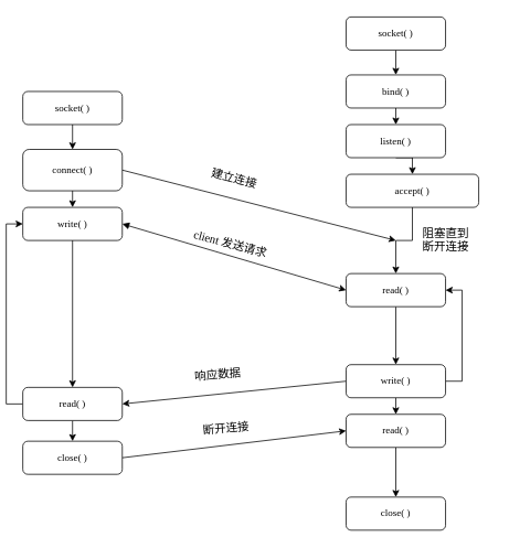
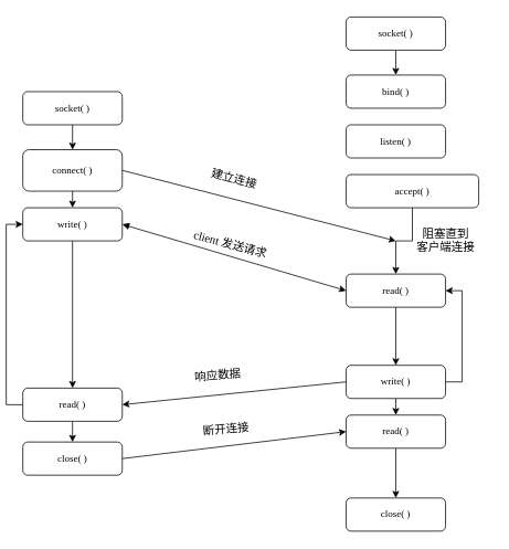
  <mxCell id="0" />
  <mxCell id="1" parent="0" />
  <mxCell id="2" style="edgeStyle=orthogonalEdgeStyle;rounded=0;orthogonalLoop=1;jettySize=auto;html=1;exitX=0.5;exitY=1;exitDx=0;exitDy=0;entryX=0.5;entryY=0;entryDx=0;entryDy=0;" edge="1" parent="1" source="3" target="7"><mxGeometry relative="1" as="geometry" /></mxCell>
  <mxCell id="3" value="socket( )" style="rounded=1;whiteSpace=wrap;html=1;fontFamily=Maple Mono SC NF;" vertex="1" parent="1"><mxGeometry x="410" y="20" width="120" height="40" as="geometry" /></mxCell>
  <mxCell id="4" style="edgeStyle=orthogonalEdgeStyle;rounded=0;orthogonalLoop=1;jettySize=auto;html=1;exitX=0.5;exitY=1;exitDx=0;exitDy=0;fontFamily=Maple Mono SC NF;" edge="1" parent="1" source="5" target="15"><mxGeometry relative="1" as="geometry" /></mxCell>
  <mxCell id="5" value="accept( )" style="rounded=1;whiteSpace=wrap;html=1;fontFamily=Maple Mono SC NF;" vertex="1" parent="1"><mxGeometry x="410" y="210" width="160" height="40" as="geometry" /></mxCell>
- <mxCell id="6" style="edgeStyle=orthogonalEdgeStyle;rounded=0;orthogonalLoop=1;jettySize=auto;html=1;exitX=0.5;exitY=1;exitDx=0;exitDy=0;entryX=0.5;entryY=0;entryDx=0;entryDy=0;" edge="1" parent="1" source="7" target="9"><mxGeometry relative="1" as="geometry" /></mxCell>
  <mxCell id="7" value="bind( )" style="rounded=1;whiteSpace=wrap;html=1;fontFamily=Maple Mono SC NF;" vertex="1" parent="1"><mxGeometry x="410" y="90" width="120" height="40" as="geometry" /></mxCell>
- <mxCell id="8" style="edgeStyle=orthogonalEdgeStyle;rounded=0;orthogonalLoop=1;jettySize=auto;html=1;exitX=0.5;exitY=1;exitDx=0;exitDy=0;entryX=0.5;entryY=0;entryDx=0;entryDy=0;fontFamily=Maple Mono SC NF;" edge="1" parent="1" source="9" target="5"><mxGeometry relative="1" as="geometry" /></mxCell>
  <mxCell id="9" value="listen( )" style="rounded=1;whiteSpace=wrap;html=1;fontFamily=Maple Mono SC NF;" vertex="1" parent="1"><mxGeometry x="410" y="150" width="120" height="40" as="geometry" /></mxCell>
  <mxCell id="10" style="edgeStyle=orthogonalEdgeStyle;rounded=0;orthogonalLoop=1;jettySize=auto;html=1;exitX=1;exitY=0.5;exitDx=0;exitDy=0;entryX=1;entryY=0.5;entryDx=0;entryDy=0;fontFamily=Maple Mono SC NF;" edge="1" parent="1" source="13" target="15"><mxGeometry relative="1" as="geometry" /></mxCell>
  <mxCell id="11" style="edgeStyle=orthogonalEdgeStyle;rounded=0;orthogonalLoop=1;jettySize=auto;html=1;exitX=0.5;exitY=1;exitDx=0;exitDy=0;entryX=0.5;entryY=0;entryDx=0;entryDy=0;fontFamily=Maple Mono SC NF;" edge="1" parent="1" source="13" target="17"><mxGeometry relative="1" as="geometry" /></mxCell>
  <mxCell id="12" style="rounded=0;orthogonalLoop=1;jettySize=auto;html=1;exitX=0;exitY=0.5;exitDx=0;exitDy=0;entryX=1;entryY=0.5;entryDx=0;entryDy=0;" edge="1" parent="1" source="13" target="25"><mxGeometry relative="1" as="geometry" /></mxCell>
  <mxCell id="13" value="write( )" style="rounded=1;whiteSpace=wrap;html=1;fontFamily=Maple Mono SC NF;" vertex="1" parent="1"><mxGeometry x="410" y="440" width="120" height="40" as="geometry" /></mxCell>
  <mxCell id="14" style="edgeStyle=orthogonalEdgeStyle;rounded=0;orthogonalLoop=1;jettySize=auto;html=1;exitX=0.5;exitY=1;exitDx=0;exitDy=0;entryX=0.5;entryY=0;entryDx=0;entryDy=0;fontFamily=Maple Mono SC NF;" edge="1" parent="1" source="15" target="13"><mxGeometry relative="1" as="geometry" /></mxCell>
  <mxCell id="15" value="read( )" style="rounded=1;whiteSpace=wrap;html=1;fontFamily=Maple Mono SC NF;" vertex="1" parent="1"><mxGeometry x="410" y="330" width="120" height="40" as="geometry" /></mxCell>
  <mxCell id="16" style="edgeStyle=orthogonalEdgeStyle;rounded=0;orthogonalLoop=1;jettySize=auto;html=1;exitX=0.5;exitY=1;exitDx=0;exitDy=0;entryX=0.5;entryY=0;entryDx=0;entryDy=0;fontFamily=Maple Mono SC NF;" edge="1" parent="1" source="17" target="18"><mxGeometry relative="1" as="geometry" /></mxCell>
  <mxCell id="17" value="read( )" style="rounded=1;whiteSpace=wrap;html=1;fontFamily=Maple Mono SC NF;" vertex="1" parent="1"><mxGeometry x="410" y="500" width="120" height="40" as="geometry" /></mxCell>
  <mxCell id="18" value="close( )" style="rounded=1;whiteSpace=wrap;html=1;fontFamily=Maple Mono SC NF;" vertex="1" parent="1"><mxGeometry x="410" y="600" width="120" height="40" as="geometry" /></mxCell>
  <mxCell id="19" style="edgeStyle=orthogonalEdgeStyle;rounded=0;orthogonalLoop=1;jettySize=auto;html=1;exitX=0.5;exitY=1;exitDx=0;exitDy=0;entryX=0.5;entryY=0;entryDx=0;entryDy=0;" edge="1" parent="1" source="20" target="28"><mxGeometry relative="1" as="geometry" /></mxCell>
  <mxCell id="20" value="&lt;font&gt;socket( )&lt;/font&gt;" style="rounded=1;whiteSpace=wrap;html=1;fontFamily=Maple Mono SC NF;" vertex="1" parent="1"><mxGeometry x="20" y="110" width="120" height="40" as="geometry" /></mxCell>
  <mxCell id="21" style="rounded=0;orthogonalLoop=1;jettySize=auto;html=1;exitX=1;exitY=0.5;exitDx=0;exitDy=0;entryX=0;entryY=0.5;entryDx=0;entryDy=0;" edge="1" parent="1" source="22" target="17"><mxGeometry relative="1" as="geometry" /></mxCell>
  <mxCell id="22" value="close( )" style="rounded=1;whiteSpace=wrap;html=1;fontFamily=Maple Mono SC NF;" vertex="1" parent="1"><mxGeometry x="20" y="532.5" width="120" height="40" as="geometry" /></mxCell>
  <mxCell id="23" style="edgeStyle=orthogonalEdgeStyle;rounded=0;orthogonalLoop=1;jettySize=auto;html=1;exitX=0.5;exitY=1;exitDx=0;exitDy=0;entryX=0.5;entryY=0;entryDx=0;entryDy=0;" edge="1" parent="1" source="25" target="22"><mxGeometry relative="1" as="geometry" /></mxCell>
  <mxCell id="24" style="edgeStyle=orthogonalEdgeStyle;rounded=0;orthogonalLoop=1;jettySize=auto;html=1;exitX=0;exitY=0.5;exitDx=0;exitDy=0;entryX=0;entryY=0.5;entryDx=0;entryDy=0;" edge="1" parent="1" source="25" target="31"><mxGeometry relative="1" as="geometry" /></mxCell>
  <mxCell id="25" value="read( )" style="rounded=1;whiteSpace=wrap;html=1;fontFamily=Maple Mono SC NF;" vertex="1" parent="1"><mxGeometry x="20" y="467.5" width="120" height="40" as="geometry" /></mxCell>
  <mxCell id="26" style="edgeStyle=orthogonalEdgeStyle;rounded=0;orthogonalLoop=1;jettySize=auto;html=1;exitX=0.5;exitY=1;exitDx=0;exitDy=0;entryX=0.5;entryY=0;entryDx=0;entryDy=0;" edge="1" parent="1" source="28" target="31"><mxGeometry relative="1" as="geometry" /></mxCell>
  <mxCell id="27" style="rounded=0;orthogonalLoop=1;jettySize=auto;html=1;exitX=1;exitY=0.5;exitDx=0;exitDy=0;" edge="1" parent="1" source="28"><mxGeometry relative="1" as="geometry"><mxPoint x="470" y="290" as="targetPoint" /></mxGeometry></mxCell>
  <mxCell id="28" value="connect( )" style="rounded=1;whiteSpace=wrap;html=1;fontFamily=Maple Mono SC NF;" vertex="1" parent="1"><mxGeometry x="20" y="180" width="120" height="50" as="geometry" /></mxCell>
  <mxCell id="29" style="edgeStyle=orthogonalEdgeStyle;rounded=0;orthogonalLoop=1;jettySize=auto;html=1;exitX=0.5;exitY=1;exitDx=0;exitDy=0;entryX=0.5;entryY=0;entryDx=0;entryDy=0;" edge="1" parent="1" source="31" target="25"><mxGeometry relative="1" as="geometry" /></mxCell>
  <mxCell id="30" style="rounded=0;orthogonalLoop=1;jettySize=auto;html=1;exitX=1;exitY=0.5;exitDx=0;exitDy=0;entryX=0;entryY=0.5;entryDx=0;entryDy=0;startArrow=block;startFill=1;" edge="1" parent="1" source="31" target="15"><mxGeometry relative="1" as="geometry" /></mxCell>
  <mxCell id="31" value="write( )" style="rounded=1;whiteSpace=wrap;html=1;fontFamily=Maple Mono SC NF;" vertex="1" parent="1"><mxGeometry x="20" y="250" width="120" height="40" as="geometry" /></mxCell>
  <mxCell id="32" value="建立连接" style="text;strokeColor=none;align=center;fillColor=none;html=1;verticalAlign=middle;whiteSpace=wrap;rounded=0;rotation=15;fontFamily=Maple Mono SC NF;fontSize=14;" vertex="1" parent="1"><mxGeometry x="239.83" y="201.29" width="70" height="30" as="geometry" /></mxCell>
  <mxCell id="33" value="client 发送请求" style="text;html=1;align=center;verticalAlign=middle;resizable=0;points=[];autosize=1;strokeColor=none;fillColor=none;rotation=15;fontSize=14;fontFamily=Maple Mono SC NF;" vertex="1" parent="1"><mxGeometry x="195" y="280" width="150" height="30" as="geometry" /></mxCell>
- <mxCell id="34" value="阻塞直到&lt;br style=&quot;font-size: 14px;&quot;&gt;断开连接" style="text;html=1;align=center;verticalAlign=middle;resizable=0;points=[];autosize=1;strokeColor=none;fillColor=none;fontFamily=Maple Mono SC NF;fontSize=14;" vertex="1" parent="1"><mxGeometry x="475" y="265" width="110" height="50" as="geometry" /></mxCell>
+ <mxCell id="34" value="阻塞直到&lt;br style=&quot;font-size: 14px;&quot;&gt;客户端连接" style="text;html=1;align=center;verticalAlign=middle;resizable=0;points=[];autosize=1;strokeColor=none;fillColor=none;fontFamily=Maple Mono SC NF;fontSize=14;" vertex="1" parent="1"><mxGeometry x="475" y="265" width="110" height="50" as="geometry" /></mxCell>
  <mxCell id="35" value="响应数据" style="text;html=1;align=center;verticalAlign=middle;resizable=0;points=[];autosize=1;strokeColor=none;fillColor=none;rotation=-5;fontFamily=Maple Mono SC NF;fontSize=14;" vertex="1" parent="1"><mxGeometry x="210" y="437.5" width="90" height="30" as="geometry" /></mxCell>
  <mxCell id="36" value="断开连接" style="text;html=1;align=center;verticalAlign=middle;resizable=0;points=[];autosize=1;strokeColor=none;fillColor=none;rotation=-5;fontFamily=Maple Mono SC NF;fontSize=14;" vertex="1" parent="1"><mxGeometry x="220" y="502.5" width="90" height="30" as="geometry" /></mxCell>
